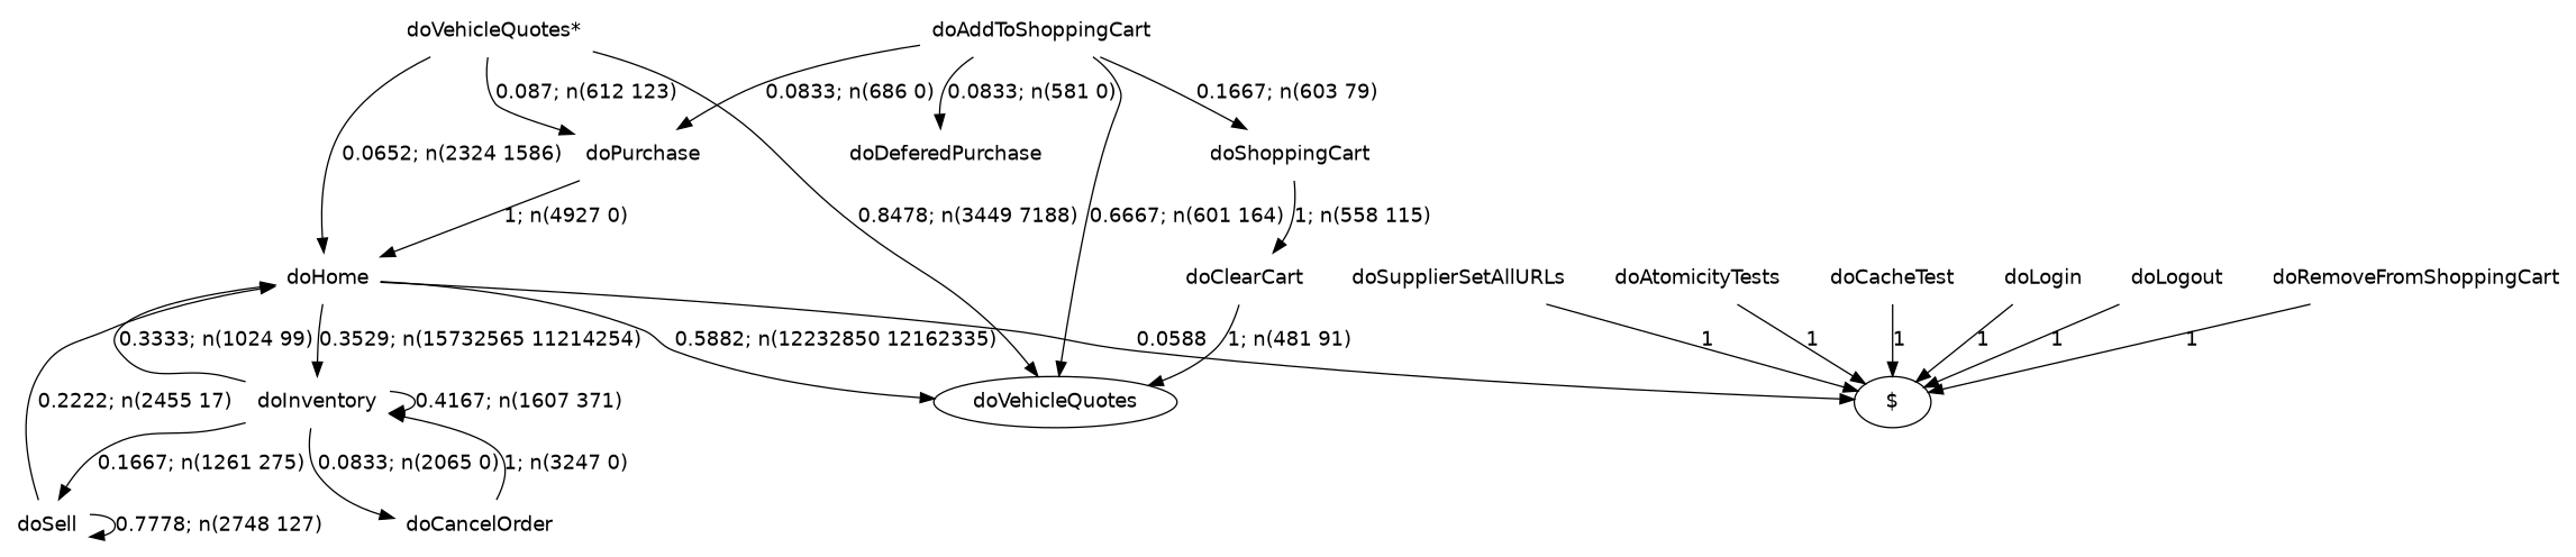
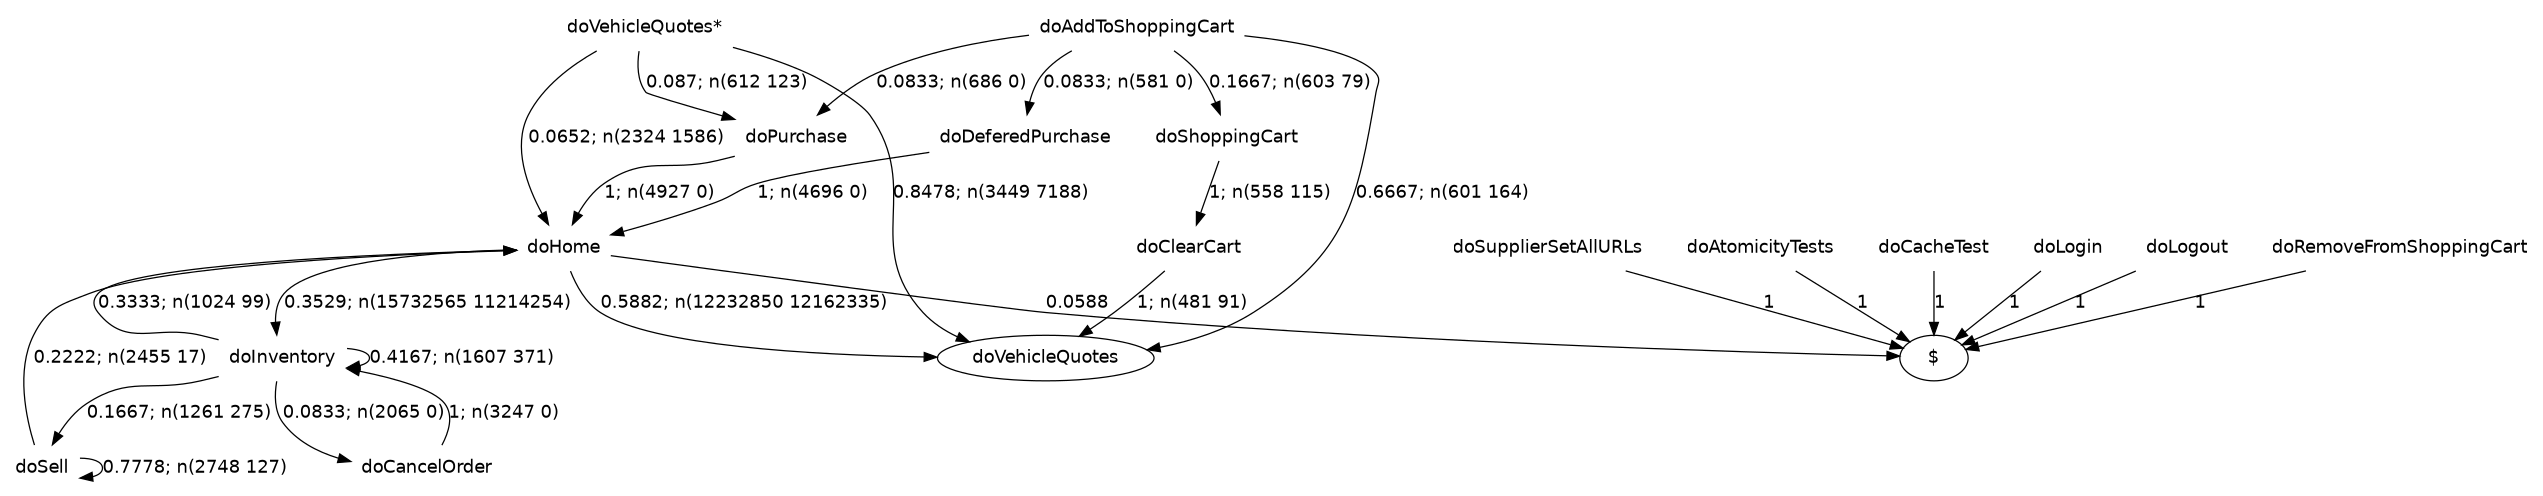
  digraph {
    fontname="DejaVu Sans"
    node [fontname="DejaVu Sans" shape=none]
    edge [fontname="DejaVu Sans" style=solid]
    n1 [label="doVehicleQuotes*"]
    n2 [label=doHome]
    doVehicleQuotes [shape=""]
    n4 [label=doPurchase]
    n5 [label=doAddToShoppingCart]
    n6 [label=doDeferedPurchase]
    n7 [label=doShoppingCart]
    "$" [shape=""]
    n9 [label=doInventory]
    n10 [label=doSupplierSetAllURLs]
    n11 [label=doAtomicityTests]
    n12 [label=doCacheTest]
    n13 [label=doLogin]
    n14 [label=doClearCart]
    n15 [label=doSell]
    n16 [label=doCancelOrder]
    n17 [label=doLogout]
    n18 [label=doRemoveFromShoppingCart]
    n1 -> n2 [label="0.0652; n(2324 1586)"]
    n1 -> doVehicleQuotes [label="0.8478; n(3449 7188)"]
    n1 -> n4 [label="0.087; n(612 123)"]
    n2 -> doVehicleQuotes [label="0.5882; n(12232850 12162335)"]
    n2 -> "$" [label=0.0588]
    n2 -> n9 [label="0.3529; n(15732565 11214254)"]
    n4 -> n2 [label="1; n(4927 0)"]
    n5 -> doVehicleQuotes [label="0.6667; n(601 164)"]
    n5 -> n4 [label="0.0833; n(686 0)"]
    n5 -> n6 [label="0.0833; n(581 0)"]
    n5 -> n7 [label="0.1667; n(603 79)"]
+   n6 -> n2 [label="1; n(4696 0)"]
    n7 -> n14 [label="1; n(558 115)"]
    n9 -> n2 [label="0.3333; n(1024 99)"]
    n9 -> n9 [label="0.4167; n(1607 371)"]
    n9 -> n15 [label="0.1667; n(1261 275)"]
    n9 -> n16 [label="0.0833; n(2065 0)"]
    n10 -> "$" [label=1]
    n11 -> "$" [label=1]
    n12 -> "$" [label=1]
    n13 -> "$" [label=1]
    n14 -> doVehicleQuotes [label="1; n(481 91)"]
    n15 -> n2 [label="0.2222; n(2455 17)"]
    n15 -> n15 [label="0.7778; n(2748 127)"]
    n16 -> n9 [label="1; n(3247 0)"]
    n17 -> "$" [label=1]
    n18 -> "$" [label=1]
  }
